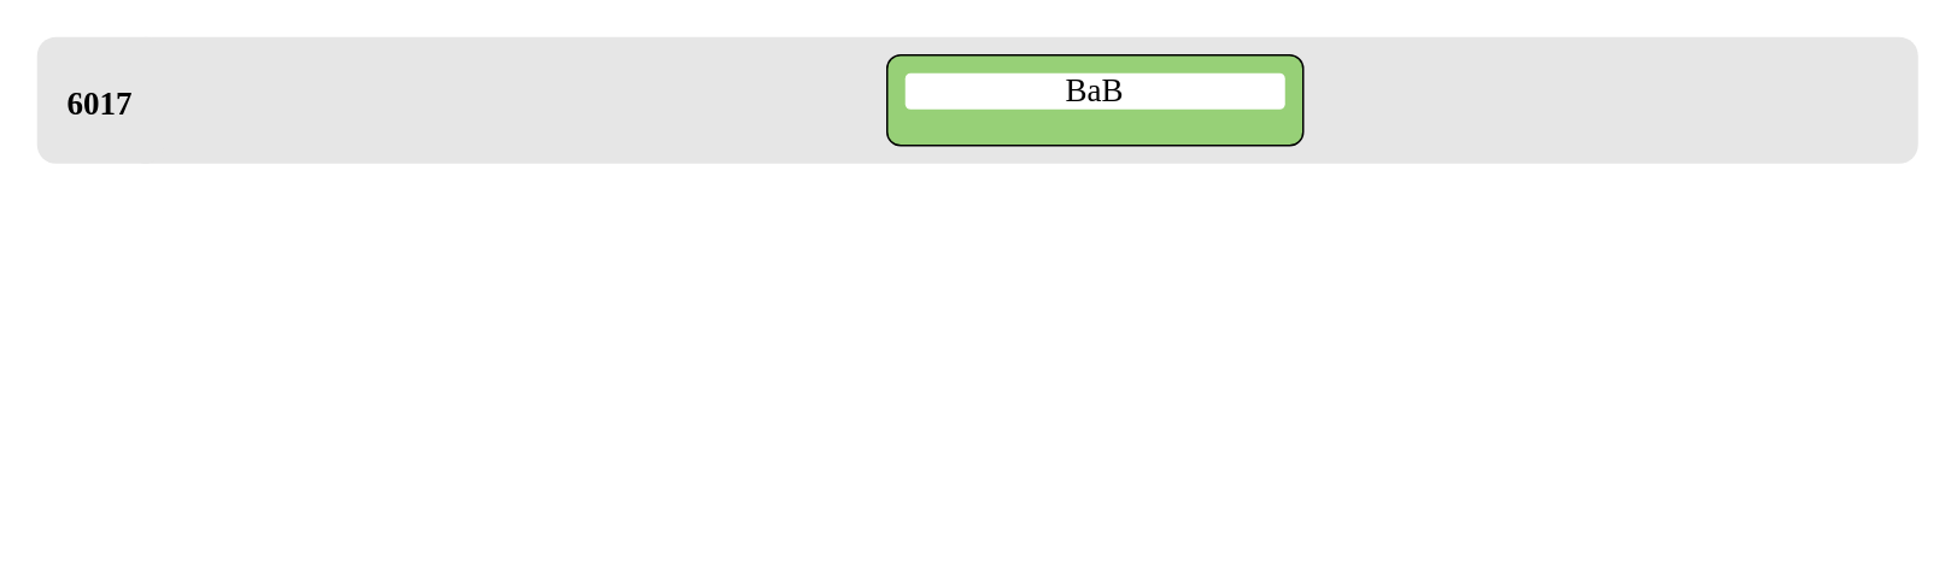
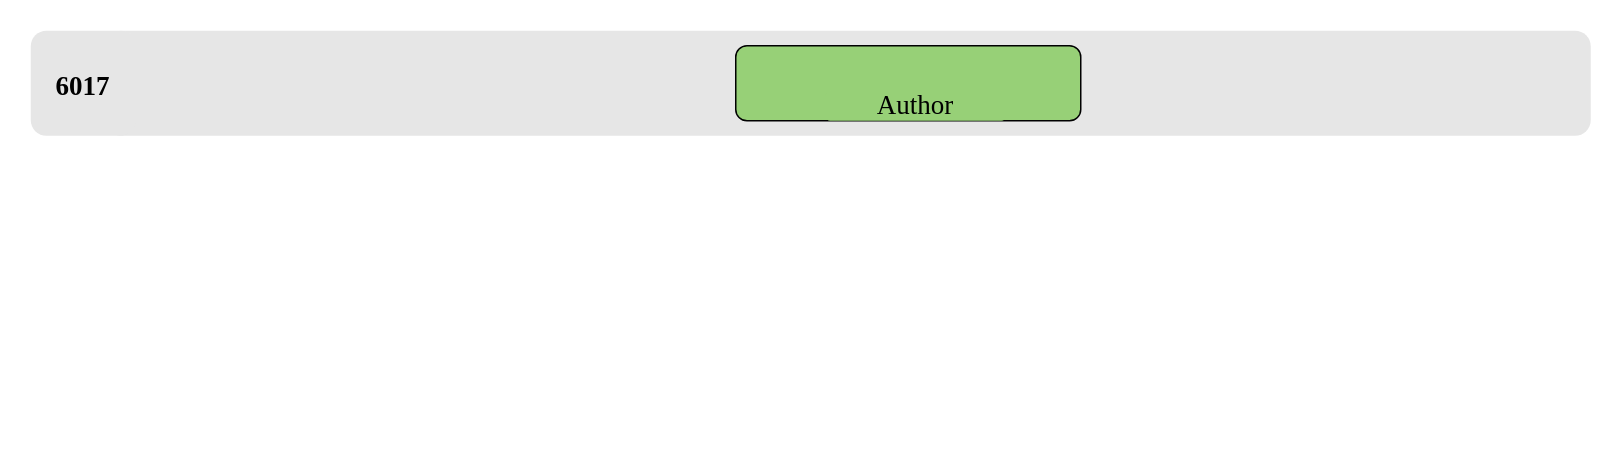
  <mxCell id="0" />
  <mxCell id="1" parent="0" />
  <mxCell id="2" value="" style="edgeStyle=orthogonalEdgeStyle;orthogonalLoop=1;jettySize=auto;html=1;sketch=0;" edge="1" parent="1"><mxGeometry relative="1" as="geometry"><mxPoint x="500" y="230" as="targetPoint" /></mxGeometry></mxCell>
  <mxCell id="3" value="" style="edgeStyle=orthogonalEdgeStyle;rounded=0;sketch=0;orthogonalLoop=1;jettySize=auto;html=1;" edge="1" parent="1"><mxGeometry relative="1" as="geometry"><mxPoint x="500" y="290" as="sourcePoint" /></mxGeometry></mxCell>
  <mxCell id="4" value="" style="rounded=1;whiteSpace=wrap;html=1;fillColor=#E6E6E6;strokeColor=none;" vertex="1" parent="1"><mxGeometry x="70" y="20" width="990" height="70" as="geometry" /></mxCell>
  <mxCell id="5" value="" style="rounded=1;whiteSpace=wrap;html=1;fillColor=#97D077;" vertex="1" parent="1"><mxGeometry x="490" y="30" width="230" height="50" as="geometry" /></mxCell>
- <mxCell id="6" value="&lt;font style=&quot;font-size: 18px&quot; face=&quot;Times New Roman&quot;&gt;BaB&lt;/font&gt;" style="rounded=1;whiteSpace=wrap;html=1;fillColor=#FFFFFF;strokeColor=none;" vertex="1" parent="1"><mxGeometry x="500" y="40" width="210" height="20" as="geometry" /></mxCell>
+ <mxCell id="7" value="&lt;font style=&quot;font-size: 18px&quot; face=&quot;Times New Roman&quot;&gt;Author&lt;/font&gt;" style="rounded=1;whiteSpace=wrap;html=1;fillColor=#97D077;strokeColor=none;" vertex="1" parent="1"><mxGeometry x="550" y="60" width="120" height="20" as="geometry" /></mxCell>
  <mxCell id="8" value="&lt;font face=&quot;Times New Roman&quot;&gt;&lt;b&gt;&lt;font style=&quot;font-size: 24px&quot;&gt;&lt;font style=&quot;font-size: 18px&quot;&gt;6017&lt;/font&gt;&lt;/font&gt;&lt;/b&gt;&lt;/font&gt;" style="whiteSpace=wrap;html=1;rounded=1;fillColor=#E6E6E6;strokeColor=none;" vertex="1" parent="1"><mxGeometry x="20" y="20" width="70" height="70" as="geometry" /></mxCell>
